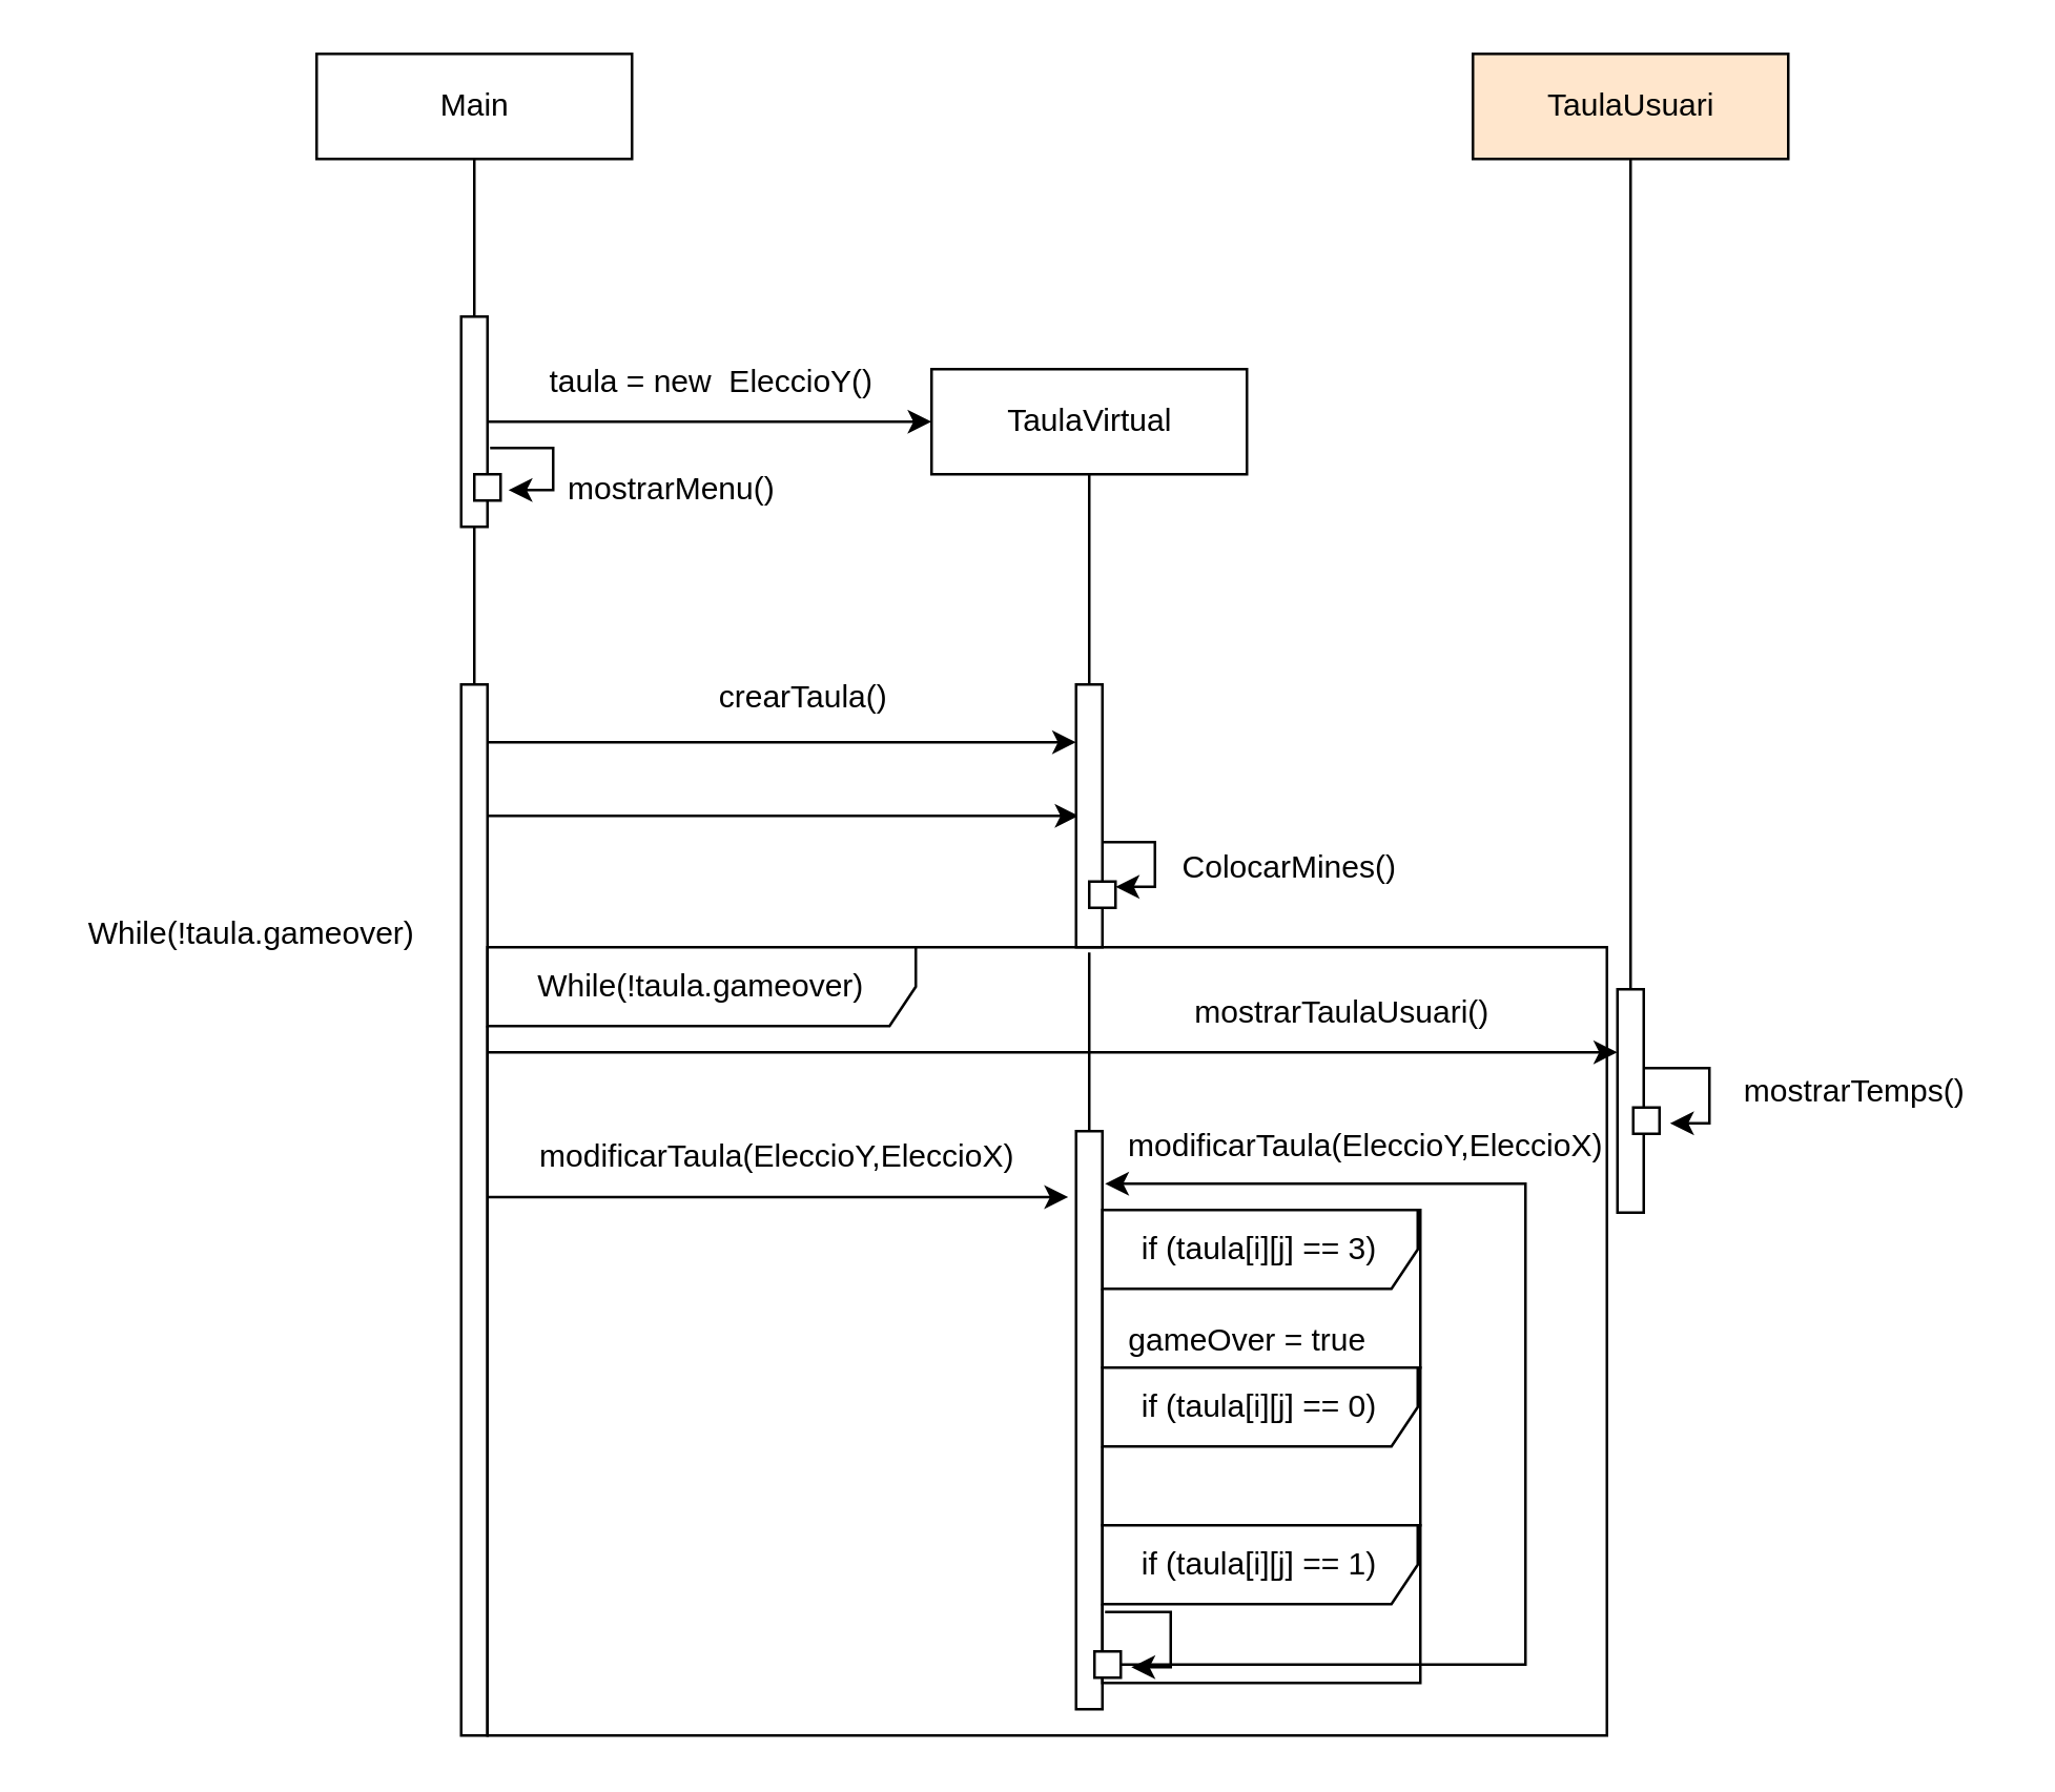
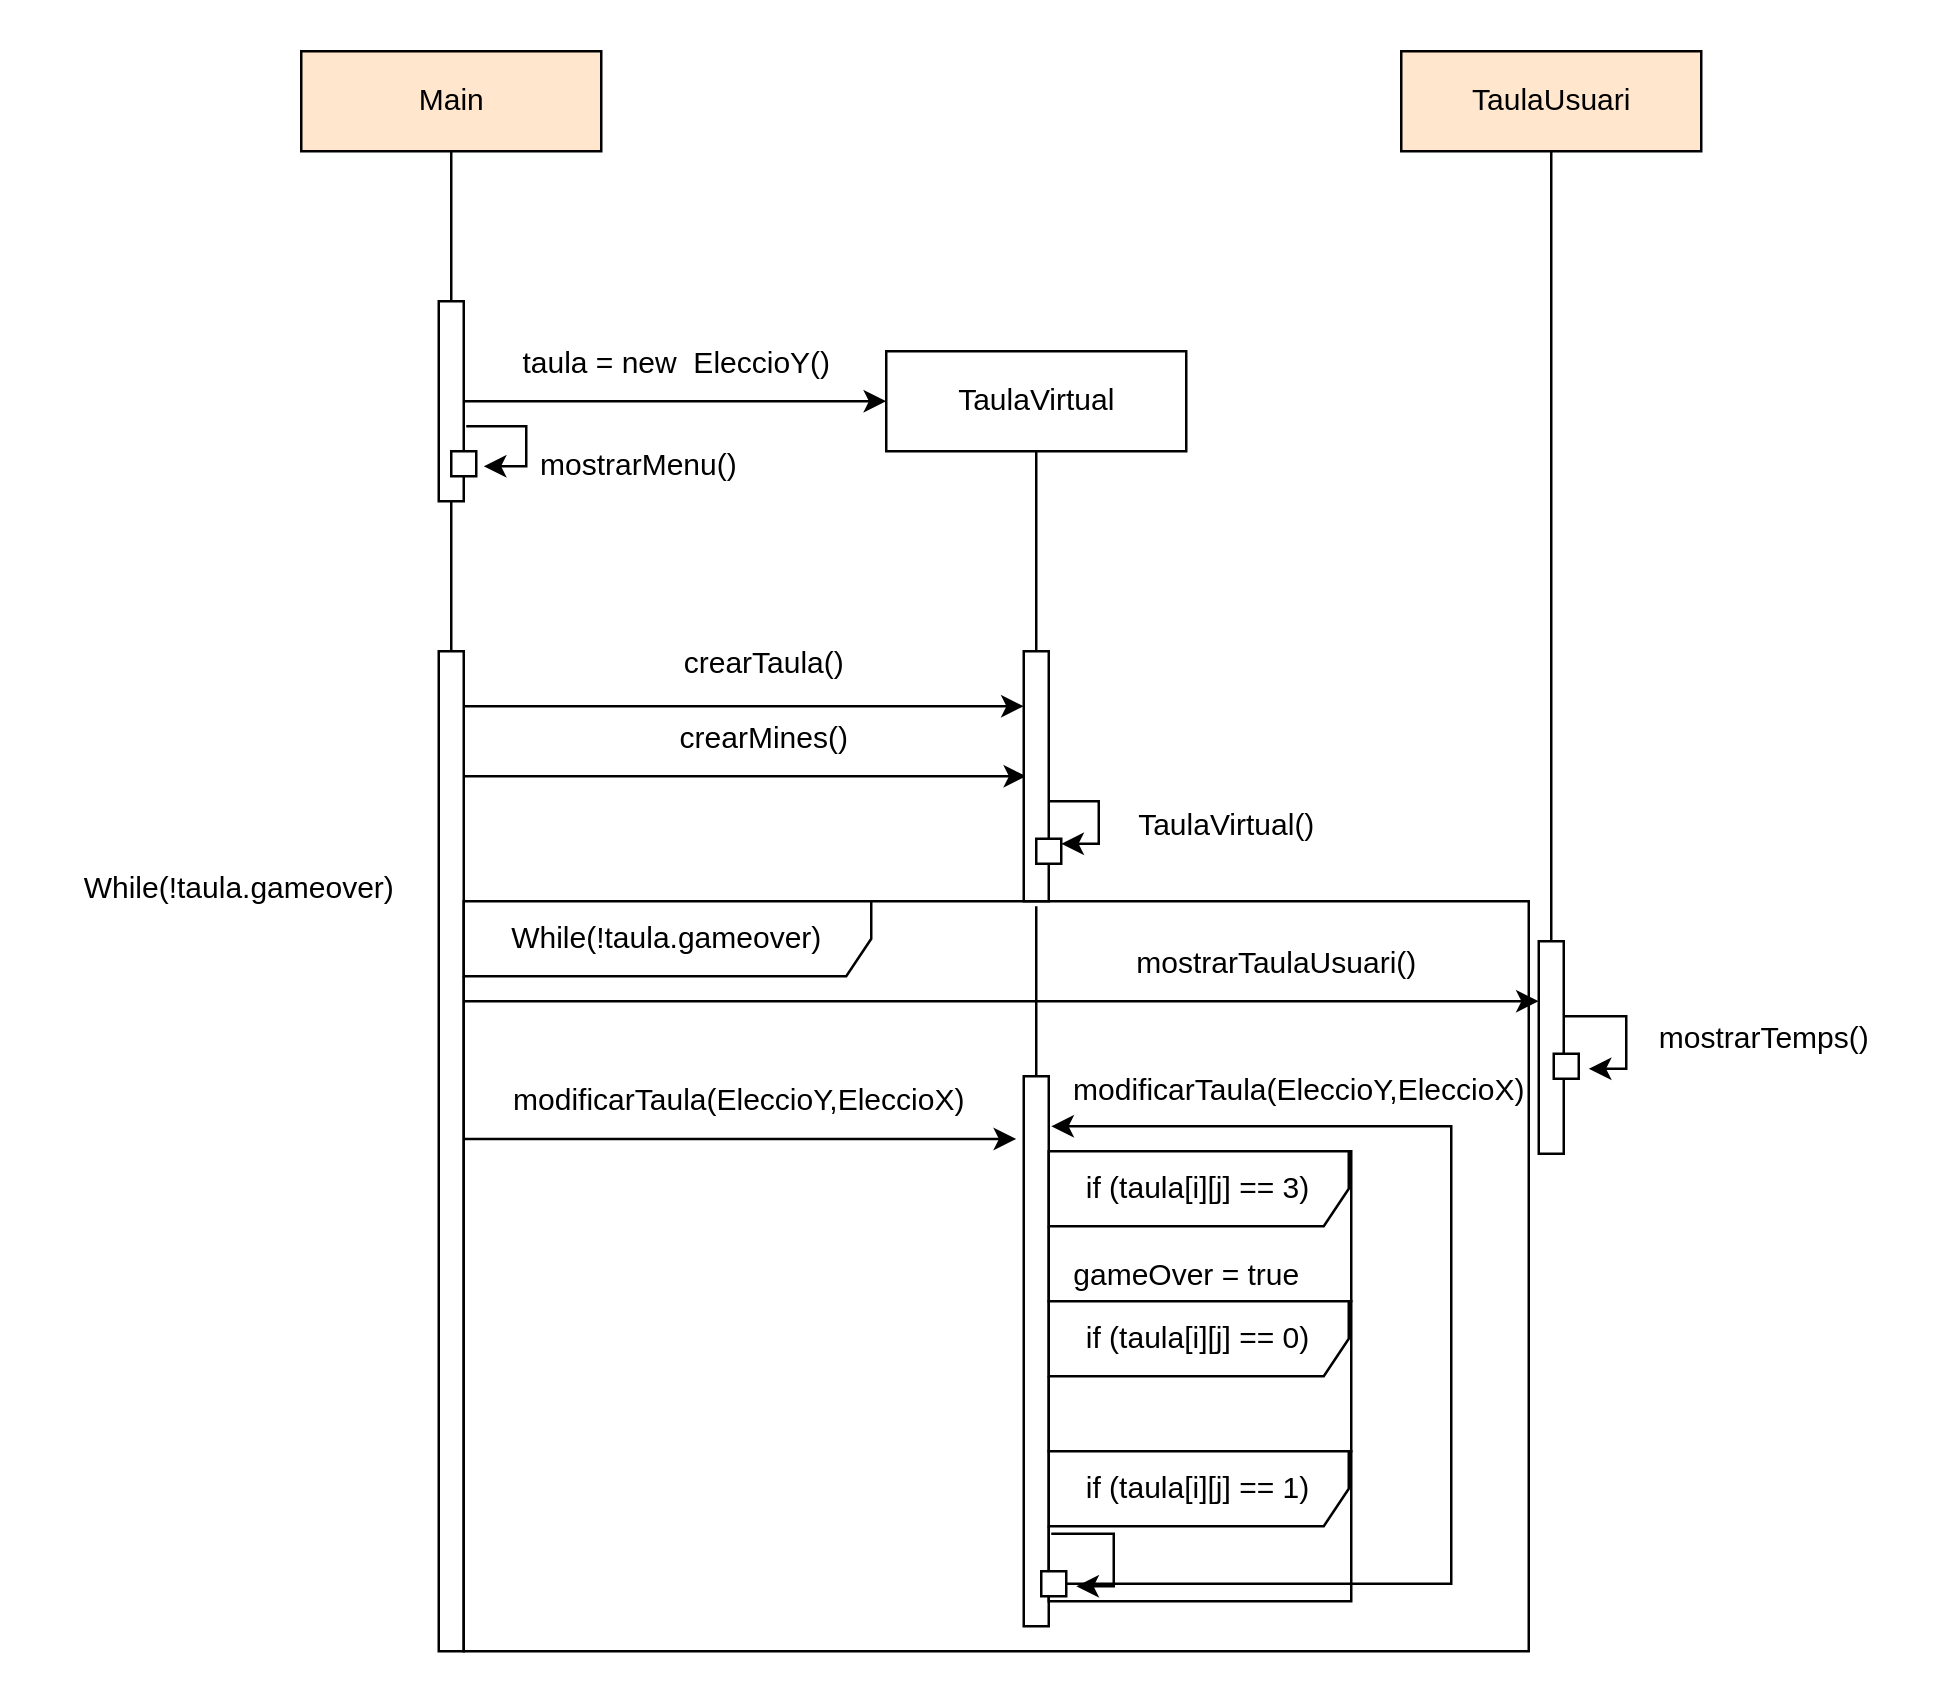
  <mxCell id="0" />
  <mxCell id="1" parent="0" />
- <mxCell id="2" value="Main" style="html=1;" parent="1" vertex="1"><mxGeometry x="120" y="20" width="120" height="40" as="geometry" /></mxCell>
+ <mxCell id="2" value="Main" style="html=1;fillColor=#ffe6cc;" parent="1" vertex="1"><mxGeometry x="120" y="20" width="120" height="40" as="geometry" /></mxCell>
  <mxCell id="3" style="edgeStyle=orthogonalEdgeStyle;rounded=0;orthogonalLoop=1;jettySize=auto;html=1;endArrow=none;endFill=0;" edge="1" parent="1" source="4" target="23"><mxGeometry relative="1" as="geometry"><mxPoint x="620" y="450" as="targetPoint" /></mxGeometry></mxCell>
  <mxCell id="4" value="TaulaUsuari" style="html=1;fillColor=#ffe6cc;" parent="1" vertex="1"><mxGeometry x="560" y="20" width="120" height="40" as="geometry" /></mxCell>
  <mxCell id="5" value="" style="edgeStyle=orthogonalEdgeStyle;rounded=0;orthogonalLoop=1;jettySize=auto;html=1;endArrow=none;endFill=0;" parent="1" source="6" target="15" edge="1"><mxGeometry relative="1" as="geometry" /></mxCell>
  <mxCell id="6" value="TaulaVirtual" style="html=1;" parent="1" vertex="1"><mxGeometry x="354" y="140" width="120" height="40" as="geometry" /></mxCell>
  <mxCell id="7" style="edgeStyle=orthogonalEdgeStyle;rounded=0;orthogonalLoop=1;jettySize=auto;html=1;entryX=0.5;entryY=1;entryDx=0;entryDy=0;endArrow=none;endFill=0;" parent="1" source="12" target="2" edge="1"><mxGeometry relative="1" as="geometry" /></mxCell>
  <mxCell id="8" style="edgeStyle=orthogonalEdgeStyle;rounded=0;orthogonalLoop=1;jettySize=auto;html=1;endArrow=classic;endFill=1;" parent="1" edge="1"><mxGeometry relative="1" as="geometry"><mxPoint x="180" y="310" as="sourcePoint" /><mxPoint x="410" y="310" as="targetPoint" /><Array as="points"><mxPoint x="360" y="310" /><mxPoint x="360" y="310" /></Array></mxGeometry></mxCell>
  <mxCell id="9" style="edgeStyle=orthogonalEdgeStyle;rounded=0;orthogonalLoop=1;jettySize=auto;html=1;entryX=1.3;entryY=0.6;entryDx=0;entryDy=0;entryPerimeter=0;endArrow=classic;endFill=1;" parent="1" target="16" edge="1"><mxGeometry relative="1" as="geometry"><Array as="points"><mxPoint x="186" y="170" /><mxPoint x="210" y="170" /><mxPoint x="210" y="186" /></Array><mxPoint x="190" y="170" as="sourcePoint" /></mxGeometry></mxCell>
  <mxCell id="10" style="edgeStyle=orthogonalEdgeStyle;rounded=0;orthogonalLoop=1;jettySize=auto;html=1;entryX=0;entryY=0.5;entryDx=0;entryDy=0;endArrow=classic;endFill=1;" edge="1" parent="1" source="12" target="6"><mxGeometry relative="1" as="geometry" /></mxCell>
  <mxCell id="11" value="" style="edgeStyle=orthogonalEdgeStyle;rounded=0;orthogonalLoop=1;jettySize=auto;html=1;endArrow=classic;endFill=1;" edge="1" parent="1" source="12"><mxGeometry relative="1" as="geometry"><mxPoint x="180" y="270" as="targetPoint" /></mxGeometry></mxCell>
  <mxCell id="12" value="" style="html=1;points=[];perimeter=orthogonalPerimeter;" parent="1" vertex="1"><mxGeometry x="175" y="120" width="10" height="80" as="geometry" /></mxCell>
  <mxCell id="13" style="edgeStyle=orthogonalEdgeStyle;rounded=0;orthogonalLoop=1;jettySize=auto;html=1;entryX=1;entryY=0.2;entryDx=0;entryDy=0;entryPerimeter=0;" edge="1" parent="1" source="15" target="20"><mxGeometry relative="1" as="geometry"><Array as="points"><mxPoint x="439" y="320" /><mxPoint x="439" y="337" /></Array></mxGeometry></mxCell>
  <mxCell id="14" style="rounded=0;orthogonalLoop=1;jettySize=auto;html=1;endArrow=none;endFill=0;entryX=0.5;entryY=0.02;entryDx=0;entryDy=0;entryPerimeter=0;exitX=0.5;exitY=1.02;exitDx=0;exitDy=0;exitPerimeter=0;" edge="1" parent="1" source="15" target="31"><mxGeometry relative="1" as="geometry"><mxPoint x="414" y="410" as="targetPoint" /><mxPoint x="420" y="370" as="sourcePoint" /></mxGeometry></mxCell>
  <mxCell id="15" value="" style="html=1;points=[];perimeter=orthogonalPerimeter;" parent="1" vertex="1"><mxGeometry x="409" y="260" width="10" height="100" as="geometry" /></mxCell>
  <mxCell id="16" value="" style="html=1;points=[];perimeter=orthogonalPerimeter;" parent="1" vertex="1"><mxGeometry x="180" y="180" width="10" height="10" as="geometry" /></mxCell>
  <mxCell id="17" value="mostrarMenu()" style="text;strokeColor=none;fillColor=none;align=left;verticalAlign=top;spacingLeft=4;spacingRight=4;overflow=hidden;rotatable=0;points=[[0,0.5],[1,0.5]];portConstraint=eastwest;" parent="1" vertex="1"><mxGeometry x="210" y="172" width="100" height="26" as="geometry" /></mxCell>
  <mxCell id="18" value="crearTaula()" style="text;html=1;align=center;verticalAlign=middle;resizable=0;points=[];autosize=1;strokeColor=none;fillColor=none;" parent="1" vertex="1"><mxGeometry x="260" y="250" width="90" height="30" as="geometry" /></mxCell>
+ <mxCell id="19" value="crearMines()" style="text;html=1;align=center;verticalAlign=middle;resizable=0;points=[];autosize=1;strokeColor=none;fillColor=none;" vertex="1" parent="1"><mxGeometry x="260" y="280" width="90" height="30" as="geometry" /></mxCell>
  <mxCell id="20" value="" style="html=1;points=[];perimeter=orthogonalPerimeter;" vertex="1" parent="1"><mxGeometry x="414" y="335" width="10" height="10" as="geometry" /></mxCell>
- <mxCell id="21" value="ColocarMines()" style="text;html=1;align=center;verticalAlign=middle;resizable=0;points=[];autosize=1;strokeColor=none;fillColor=none;" vertex="1" parent="1"><mxGeometry x="440" y="315" width="100" height="30" as="geometry" /></mxCell>
+ <mxCell id="21" value="TaulaVirtual()" style="text;html=1;align=center;verticalAlign=middle;resizable=0;points=[];autosize=1;strokeColor=none;fillColor=none;" vertex="1" parent="1"><mxGeometry x="440" y="315" width="100" height="30" as="geometry" /></mxCell>
  <mxCell id="22" style="edgeStyle=orthogonalEdgeStyle;rounded=0;orthogonalLoop=1;jettySize=auto;html=1;entryX=1.4;entryY=0.6;entryDx=0;entryDy=0;entryPerimeter=0;endArrow=classic;endFill=1;" edge="1" parent="1" source="23" target="38"><mxGeometry relative="1" as="geometry"><Array as="points"><mxPoint x="650" y="406" /><mxPoint x="650" y="427" /></Array></mxGeometry></mxCell>
  <mxCell id="23" value="" style="html=1;points=[];perimeter=orthogonalPerimeter;" vertex="1" parent="1"><mxGeometry x="615" y="376" width="10" height="85" as="geometry" /></mxCell>
  <mxCell id="24" value="taula = new&amp;nbsp; EleccioY()" style="text;html=1;align=center;verticalAlign=middle;resizable=0;points=[];autosize=1;strokeColor=none;fillColor=none;" vertex="1" parent="1"><mxGeometry x="190" y="130" width="160" height="30" as="geometry" /></mxCell>
  <mxCell id="25" style="edgeStyle=orthogonalEdgeStyle;rounded=0;orthogonalLoop=1;jettySize=auto;html=1;entryX=-0.3;entryY=0.22;entryDx=0;entryDy=0;entryPerimeter=0;endArrow=classic;endFill=1;" edge="1" parent="1"><mxGeometry relative="1" as="geometry"><mxPoint x="180" y="282" as="sourcePoint" /><mxPoint x="409" y="282" as="targetPoint" /></mxGeometry></mxCell>
  <mxCell id="26" style="rounded=0;orthogonalLoop=1;jettySize=auto;html=1;endArrow=classic;endFill=1;" edge="1" parent="1" source="28" target="23"><mxGeometry relative="1" as="geometry"><mxPoint x="616" y="370" as="targetPoint" /><Array as="points"><mxPoint x="420" y="400" /></Array></mxGeometry></mxCell>
  <mxCell id="27" style="edgeStyle=none;rounded=0;orthogonalLoop=1;jettySize=auto;html=1;entryX=-0.3;entryY=0.114;entryDx=0;entryDy=0;entryPerimeter=0;endArrow=classic;endFill=1;" edge="1" parent="1" source="28" target="31"><mxGeometry relative="1" as="geometry" /></mxCell>
  <mxCell id="28" value="" style="html=1;points=[];perimeter=orthogonalPerimeter;" vertex="1" parent="1"><mxGeometry x="175" y="260" width="10" height="400" as="geometry" /></mxCell>
  <mxCell id="29" value="mostrarTaulaUsuari()" style="text;html=1;align=center;verticalAlign=middle;resizable=0;points=[];autosize=1;strokeColor=none;fillColor=none;" vertex="1" parent="1"><mxGeometry x="440" y="370" width="140" height="30" as="geometry" /></mxCell>
  <mxCell id="30" value="mostrarTemps()" style="text;html=1;align=center;verticalAlign=middle;resizable=0;points=[];autosize=1;strokeColor=none;fillColor=none;" vertex="1" parent="1"><mxGeometry x="650" y="400" width="110" height="30" as="geometry" /></mxCell>
  <mxCell id="31" value="" style="html=1;points=[];perimeter=orthogonalPerimeter;" vertex="1" parent="1"><mxGeometry x="409" y="430" width="10" height="220" as="geometry" /></mxCell>
  <mxCell id="32" value="While(!taula.gameover)" style="text;html=1;align=center;verticalAlign=middle;resizable=0;points=[];autosize=1;strokeColor=none;fillColor=none;" vertex="1" parent="1"><mxGeometry x="20" y="340" width="150" height="30" as="geometry" /></mxCell>
  <mxCell id="33" value="modificarTaula(EleccioY,EleccioX)" style="text;html=1;align=center;verticalAlign=middle;resizable=0;points=[];autosize=1;strokeColor=none;fillColor=none;" vertex="1" parent="1"><mxGeometry x="195" y="425" width="200" height="30" as="geometry" /></mxCell>
  <mxCell id="34" value="&lt;span style=&quot;&quot;&gt;While(!taula.gameover)&lt;/span&gt;" style="shape=umlFrame;whiteSpace=wrap;html=1;width=163;height=30;" vertex="1" parent="1"><mxGeometry x="185" y="360" width="426" height="300" as="geometry" /></mxCell>
  <mxCell id="35" value="if (taula[i][j] == 3)" style="shape=umlFrame;whiteSpace=wrap;html=1;width=120;height=30;" vertex="1" parent="1"><mxGeometry x="419" y="460" width="121" height="60" as="geometry" /></mxCell>
  <mxCell id="36" value="gameOver = true" style="text;html=1;align=center;verticalAlign=middle;resizable=0;points=[];autosize=1;strokeColor=none;fillColor=none;" vertex="1" parent="1"><mxGeometry x="419" y="494.5" width="110" height="30" as="geometry" /></mxCell>
  <mxCell id="37" value="if (taula[i][j] == 0)" style="shape=umlFrame;whiteSpace=wrap;html=1;width=120;height=30;" vertex="1" parent="1"><mxGeometry x="419" y="520" width="121" height="60" as="geometry" /></mxCell>
  <mxCell id="38" value="" style="html=1;points=[];perimeter=orthogonalPerimeter;" vertex="1" parent="1"><mxGeometry x="621" y="421" width="10" height="10" as="geometry" /></mxCell>
  <mxCell id="39" value="if (taula[i][j] == 1)" style="shape=umlFrame;whiteSpace=wrap;html=1;width=120;height=30;" vertex="1" parent="1"><mxGeometry x="419" y="580" width="121" height="60" as="geometry" /></mxCell>
  <mxCell id="40" style="edgeStyle=orthogonalEdgeStyle;rounded=0;orthogonalLoop=1;jettySize=auto;html=1;entryX=1.4;entryY=0.6;entryDx=0;entryDy=0;entryPerimeter=0;endArrow=classic;endFill=1;" edge="1" parent="1" target="42"><mxGeometry relative="1" as="geometry"><mxPoint x="420" y="613" as="sourcePoint" /><Array as="points"><mxPoint x="445" y="613" /><mxPoint x="445" y="634" /></Array></mxGeometry></mxCell>
  <mxCell id="41" style="edgeStyle=orthogonalEdgeStyle;rounded=0;orthogonalLoop=1;jettySize=auto;html=1;endArrow=classic;endFill=1;" edge="1" parent="1" source="42"><mxGeometry relative="1" as="geometry"><mxPoint x="420" y="450" as="targetPoint" /><Array as="points"><mxPoint x="580" y="633" /><mxPoint x="580" y="450" /><mxPoint x="420" y="450" /></Array></mxGeometry></mxCell>
  <mxCell id="42" value="" style="html=1;points=[];perimeter=orthogonalPerimeter;" vertex="1" parent="1"><mxGeometry x="416" y="628" width="10" height="10" as="geometry" /></mxCell>
  <mxCell id="43" value="modificarTaula(EleccioY,EleccioX)" style="text;html=1;align=center;verticalAlign=middle;resizable=0;points=[];autosize=1;strokeColor=none;fillColor=none;" vertex="1" parent="1"><mxGeometry x="419" y="421" width="200" height="30" as="geometry" /></mxCell>
